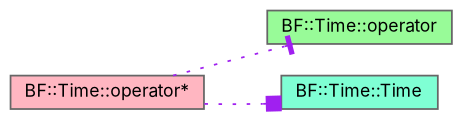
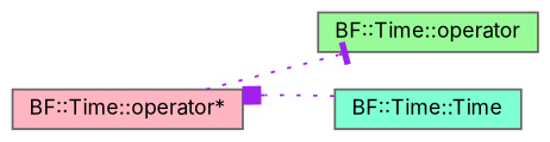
  digraph {
    fontname=Inter
    rankdir=LR
    node [color=grey40 fontname=Inter fontsize=10 shape=box style=filled]
    edge [color=purple fontname=Inter fontsize=10 labelfontname=Helvetica labelfontsize=10 style=dotted]
    n1 [color=gray40 fillcolor=lightpink fontcolor=black height=0.2 label="BF::Time::operator*" width=0.4]
    n2 [fillcolor=palegreen height=0.2 label="BF::Time::operator" width=0.4]
    n3 [fillcolor=aquamarine height=0.2 label="BF::Time::Time" width=0.4]
    n1 -> n2 [arrowhead=tee]
-   n1 -> n3 [arrowhead=box]
+   n3 -> n1 [arrowhead=box]
  }
